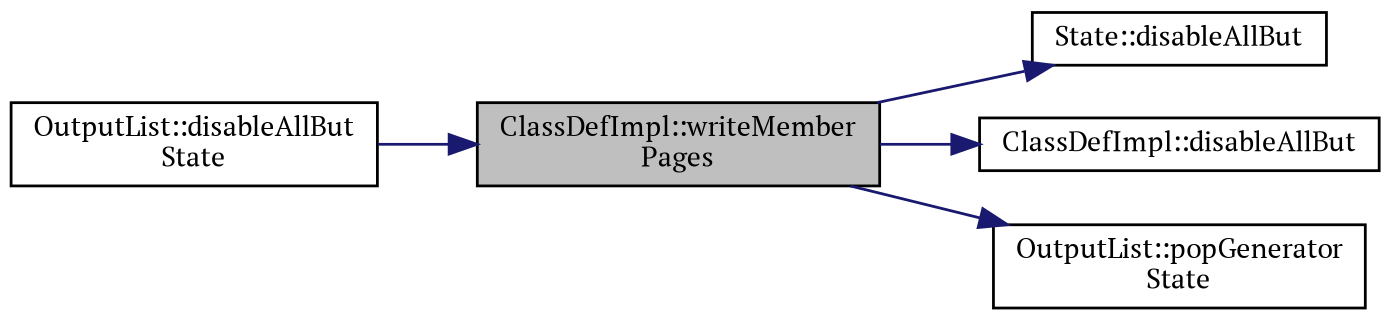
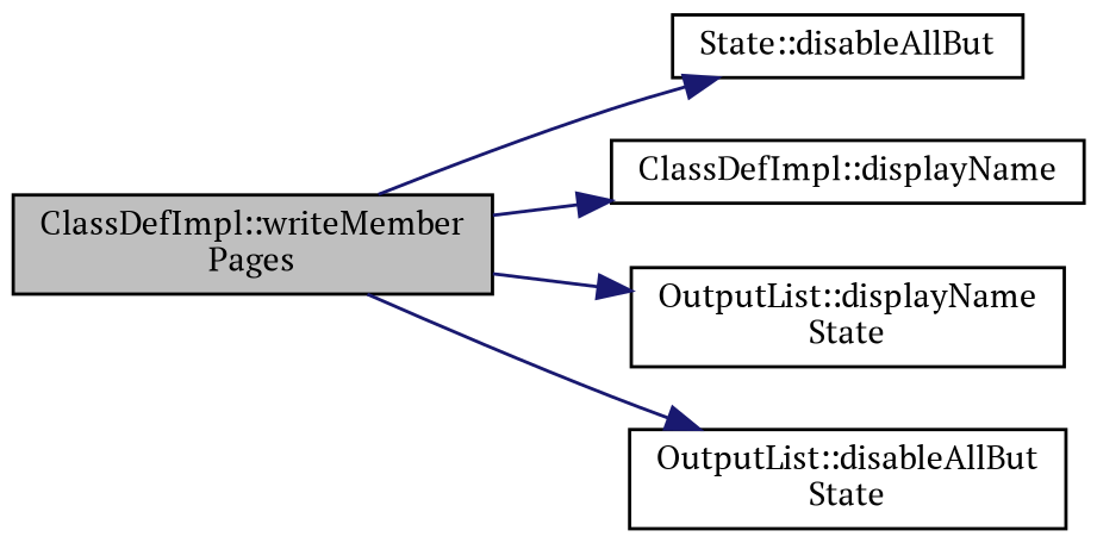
  digraph {
    fontname="PT Serif"
    rankdir=LR
    node [color=black fillcolor=white fontname="PT Serif" fontsize=10 shape=record style=filled]
    edge [color=midnightblue fontname="PT Serif" fontsize=10 labelfontname=Helvetica labelfontsize=10 style=solid]
    n1 [fillcolor=grey75 fontcolor=black height=0.2 label="ClassDefImpl::writeMember\lPages" width=0.4]
    n2 [height=0.2 label="State::disableAllBut" width=0.4]
-   n3 [height=0.2 label="ClassDefImpl::disableAllBut" width=0.4]
-   n4 [height=0.2 label="OutputList::popGenerator\lState" width=0.4]
+   n3 [height=0.2 label="ClassDefImpl::displayName" width=0.4]
+   n4 [height=0.2 label="OutputList::displayName\lState" width=0.4]
    n5 [height=0.2 label="OutputList::disableAllBut\lState" width=0.4]
    n1 -> n2
    n1 -> n3
    n1 -> n4
-   n5 -> n1
+   n1 -> n5
  }
